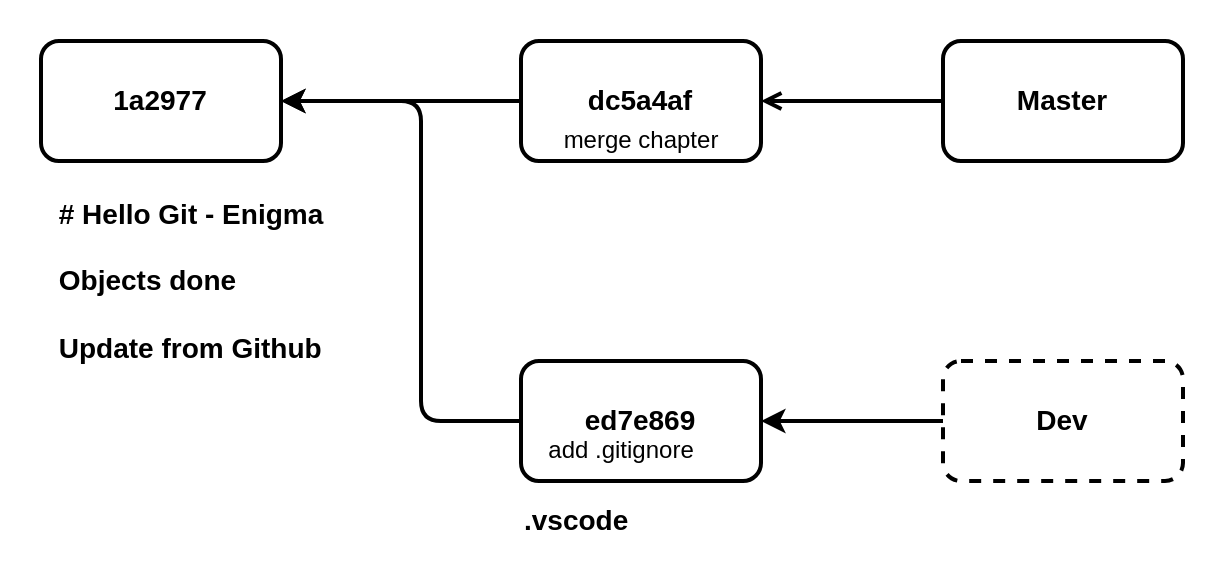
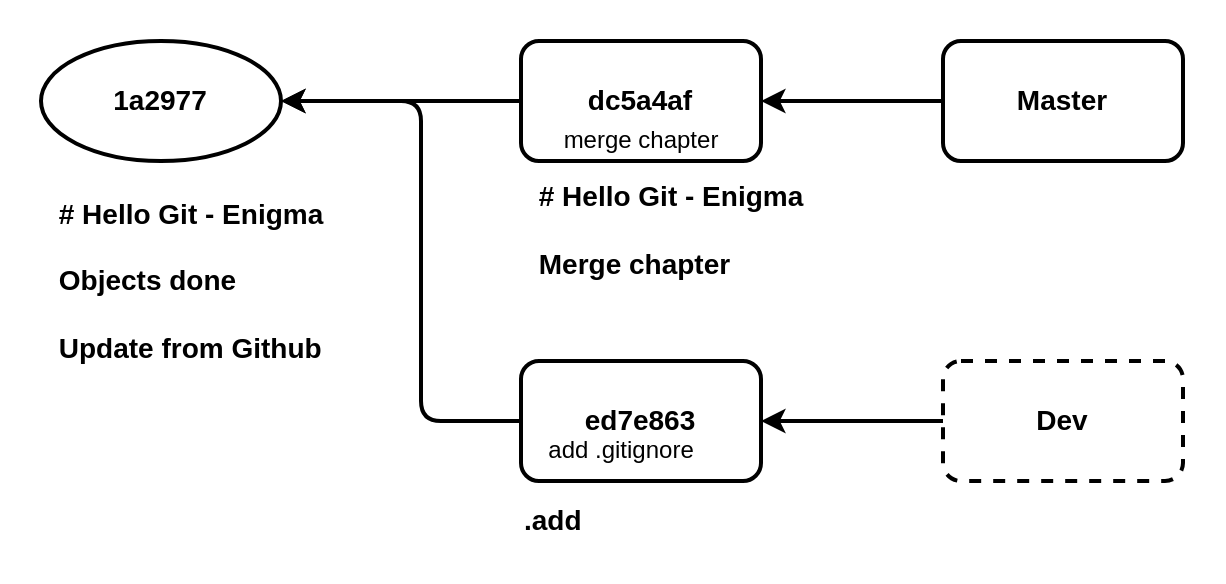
  <mxCell id="0" />
  <mxCell id="1" parent="0" />
  <mxCell id="2" value="&lt;b&gt;&lt;font style=&quot;font-size: 14px&quot; color=&quot;#000000&quot;&gt;Dev&lt;/font&gt;&lt;/b&gt;" style="rounded=1;whiteSpace=wrap;html=1;fillColor=none;strokeColor=#000000;strokeWidth=2;dashed=1;" parent="1" vertex="1"><mxGeometry x="471" y="180" width="120" height="60" as="geometry" /></mxCell>
- <mxCell id="3" value="&lt;font color=&quot;#000000&quot;&gt;&lt;span style=&quot;font-size: 14px&quot;&gt;&lt;b&gt;1a2977&lt;/b&gt;&lt;/span&gt;&lt;/font&gt;" style="rounded=1;whiteSpace=wrap;html=1;fillColor=none;strokeColor=#000000;strokeWidth=2;" vertex="1" parent="1"><mxGeometry x="20" y="20" width="120" height="60" as="geometry" /></mxCell>
+ <mxCell id="3" value="&lt;font color=&quot;#000000&quot;&gt;&lt;span style=&quot;font-size: 14px&quot;&gt;&lt;b&gt;1a2977&lt;/b&gt;&lt;/span&gt;&lt;/font&gt;" style="ellipse;whiteSpace=wrap;html=1;fillColor=none;strokeColor=#000000;strokeWidth=2;" vertex="1" parent="1"><mxGeometry x="20" y="20" width="120" height="60" as="geometry" /></mxCell>
  <mxCell id="4" value="&lt;div style=&quot;text-align: left&quot;&gt;&lt;div&gt;&lt;font color=&quot;#000000&quot;&gt;&lt;span style=&quot;font-size: 14px&quot;&gt;&lt;b&gt;# Hello Git - Enigma&lt;/b&gt;&lt;/span&gt;&lt;/font&gt;&lt;/div&gt;&lt;div&gt;&lt;font color=&quot;#000000&quot;&gt;&lt;span style=&quot;font-size: 14px&quot;&gt;&lt;b&gt;&lt;br&gt;&lt;/b&gt;&lt;/span&gt;&lt;/font&gt;&lt;/div&gt;&lt;div&gt;&lt;font color=&quot;#000000&quot;&gt;&lt;span style=&quot;font-size: 14px&quot;&gt;&lt;b&gt;Objects done&lt;/b&gt;&lt;/span&gt;&lt;/font&gt;&lt;/div&gt;&lt;div&gt;&lt;font color=&quot;#000000&quot;&gt;&lt;span style=&quot;font-size: 14px&quot;&gt;&lt;b&gt;&lt;br&gt;&lt;/b&gt;&lt;/span&gt;&lt;/font&gt;&lt;/div&gt;&lt;div&gt;&lt;font color=&quot;#000000&quot;&gt;&lt;span style=&quot;font-size: 14px&quot;&gt;&lt;b&gt;Update from Github&lt;/b&gt;&lt;/span&gt;&lt;/font&gt;&lt;/div&gt;&lt;/div&gt;" style="text;html=1;align=center;verticalAlign=middle;resizable=0;points=[];autosize=1;strokeColor=none;fillColor=none;" vertex="1" parent="1"><mxGeometry x="20" y="100" width="150" height="80" as="geometry" /></mxCell>
  <mxCell id="5" value="&lt;b&gt;&lt;font style=&quot;font-size: 14px&quot; color=&quot;#000000&quot;&gt;Master&lt;/font&gt;&lt;/b&gt;" style="rounded=1;whiteSpace=wrap;html=1;fillColor=none;strokeColor=#000000;strokeWidth=2;" vertex="1" parent="1"><mxGeometry x="471" y="20" width="120" height="60" as="geometry" /></mxCell>
  <mxCell id="6" value="&lt;font color=&quot;#000000&quot;&gt;&lt;span style=&quot;font-size: 14px&quot;&gt;&lt;b&gt;dc5a4af&lt;/b&gt;&lt;/span&gt;&lt;/font&gt;" style="rounded=1;whiteSpace=wrap;html=1;fillColor=none;strokeColor=#000000;strokeWidth=2;" vertex="1" parent="1"><mxGeometry x="260" y="20" width="120" height="60" as="geometry" /></mxCell>
+ <mxCell id="7" value="&lt;div style=&quot;text-align: left&quot;&gt;&lt;div&gt;&lt;font color=&quot;#000000&quot;&gt;&lt;span style=&quot;font-size: 14px&quot;&gt;&lt;b&gt;# Hello Git - Enigma&lt;/b&gt;&lt;/span&gt;&lt;/font&gt;&lt;/div&gt;&lt;div&gt;&lt;font color=&quot;#000000&quot;&gt;&lt;span style=&quot;font-size: 14px&quot;&gt;&lt;b&gt;&lt;br&gt;&lt;/b&gt;&lt;/span&gt;&lt;/font&gt;&lt;/div&gt;&lt;div&gt;&lt;font color=&quot;#000000&quot;&gt;&lt;span style=&quot;font-size: 14px&quot;&gt;&lt;b&gt;Merge chapter&lt;/b&gt;&lt;/span&gt;&lt;/font&gt;&lt;/div&gt;&lt;/div&gt;" style="text;html=1;align=center;verticalAlign=middle;resizable=0;points=[];autosize=1;strokeColor=none;fillColor=none;" vertex="1" parent="1"><mxGeometry x="260" y="90" width="150" height="50" as="geometry" /></mxCell>
  <mxCell id="8" value="&lt;font color=&quot;#000000&quot;&gt;merge chapter&lt;/font&gt;" style="text;html=1;align=center;verticalAlign=middle;resizable=0;points=[];autosize=1;strokeColor=none;fillColor=none;" vertex="1" parent="1"><mxGeometry x="275" y="60" width="90" height="20" as="geometry" /></mxCell>
  <mxCell id="9" value="" style="endArrow=classic;html=1;strokeColor=#000000;strokeWidth=2;exitX=0;exitY=0.5;exitDx=0;exitDy=0;entryX=1;entryY=0.5;entryDx=0;entryDy=0;" edge="1" parent="1" source="6" target="3"><mxGeometry width="50" height="50" relative="1" as="geometry"><mxPoint x="350" y="200" as="sourcePoint" /><mxPoint x="400" y="150" as="targetPoint" /></mxGeometry></mxCell>
- <mxCell id="10" value="" style="endArrow=open;html=1;strokeColor=#000000;strokeWidth=2;exitX=0;exitY=0.5;exitDx=0;exitDy=0;entryX=1;entryY=0.5;entryDx=0;entryDy=0;" edge="1" parent="1" source="5" target="6"><mxGeometry width="50" height="50" relative="1" as="geometry"><mxPoint x="361" y="330" as="sourcePoint" /><mxPoint x="411" y="280" as="targetPoint" /></mxGeometry></mxCell>
- <mxCell id="11" value="&lt;font color=&quot;#000000&quot;&gt;&lt;span style=&quot;font-size: 14px&quot;&gt;&lt;b&gt;ed7e869&lt;/b&gt;&lt;/span&gt;&lt;/font&gt;" style="rounded=1;whiteSpace=wrap;html=1;fillColor=none;strokeColor=#000000;strokeWidth=2;" vertex="1" parent="1"><mxGeometry x="260" y="180" width="120" height="60" as="geometry" /></mxCell>
+ <mxCell id="10" value="" style="endArrow=classic;html=1;strokeColor=#000000;strokeWidth=2;exitX=0;exitY=0.5;exitDx=0;exitDy=0;entryX=1;entryY=0.5;entryDx=0;entryDy=0;" edge="1" parent="1" source="5" target="6"><mxGeometry width="50" height="50" relative="1" as="geometry"><mxPoint x="361" y="330" as="sourcePoint" /><mxPoint x="411" y="280" as="targetPoint" /></mxGeometry></mxCell>
+ <mxCell id="11" value="&lt;font color=&quot;#000000&quot;&gt;&lt;span style=&quot;font-size: 14px&quot;&gt;&lt;b&gt;ed7e863&lt;/b&gt;&lt;/span&gt;&lt;/font&gt;" style="rounded=1;whiteSpace=wrap;html=1;fillColor=none;strokeColor=#000000;strokeWidth=2;" vertex="1" parent="1"><mxGeometry x="260" y="180" width="120" height="60" as="geometry" /></mxCell>
  <mxCell id="12" value="&lt;font color=&quot;#000000&quot;&gt;add .gitignore&lt;/font&gt;" style="text;html=1;align=center;verticalAlign=middle;resizable=0;points=[];autosize=1;strokeColor=none;fillColor=none;" vertex="1" parent="1"><mxGeometry x="265" y="215" width="90" height="20" as="geometry" /></mxCell>
  <mxCell id="13" value="" style="endArrow=classic;html=1;strokeColor=#000000;strokeWidth=2;exitX=0;exitY=0.5;exitDx=0;exitDy=0;entryX=1;entryY=0.5;entryDx=0;entryDy=0;edgeStyle=orthogonalEdgeStyle;" edge="1" parent="1" source="11" target="3"><mxGeometry width="50" height="50" relative="1" as="geometry"><mxPoint x="150" y="240" as="sourcePoint" /><mxPoint x="200" y="190" as="targetPoint" /><Array as="points"><mxPoint x="210" y="210" /><mxPoint x="210" y="50" /></Array></mxGeometry></mxCell>
- <mxCell id="14" value="&lt;font style=&quot;font-size: 14px&quot; color=&quot;#000000&quot;&gt;&lt;b&gt;.vscode&lt;/b&gt;&lt;/font&gt;" style="text;html=1;strokeColor=none;fillColor=none;align=left;verticalAlign=middle;whiteSpace=wrap;rounded=0;" vertex="1" parent="1"><mxGeometry x="260" y="250" width="151" height="20" as="geometry" /></mxCell>
+ <mxCell id="14" value="&lt;font style=&quot;font-size: 14px&quot; color=&quot;#000000&quot;&gt;&lt;b&gt;.add&lt;/b&gt;&lt;/font&gt;" style="text;html=1;strokeColor=none;fillColor=none;align=left;verticalAlign=middle;whiteSpace=wrap;rounded=0;" vertex="1" parent="1"><mxGeometry x="260" y="250" width="151" height="20" as="geometry" /></mxCell>
  <mxCell id="15" value="" style="endArrow=classic;html=1;strokeColor=#000000;strokeWidth=2;exitX=0;exitY=0.5;exitDx=0;exitDy=0;entryX=1;entryY=0.5;entryDx=0;entryDy=0;" edge="1" parent="1" source="2" target="11"><mxGeometry width="50" height="50" relative="1" as="geometry"><mxPoint x="181" y="300" as="sourcePoint" /><mxPoint x="231" y="250" as="targetPoint" /></mxGeometry></mxCell>
